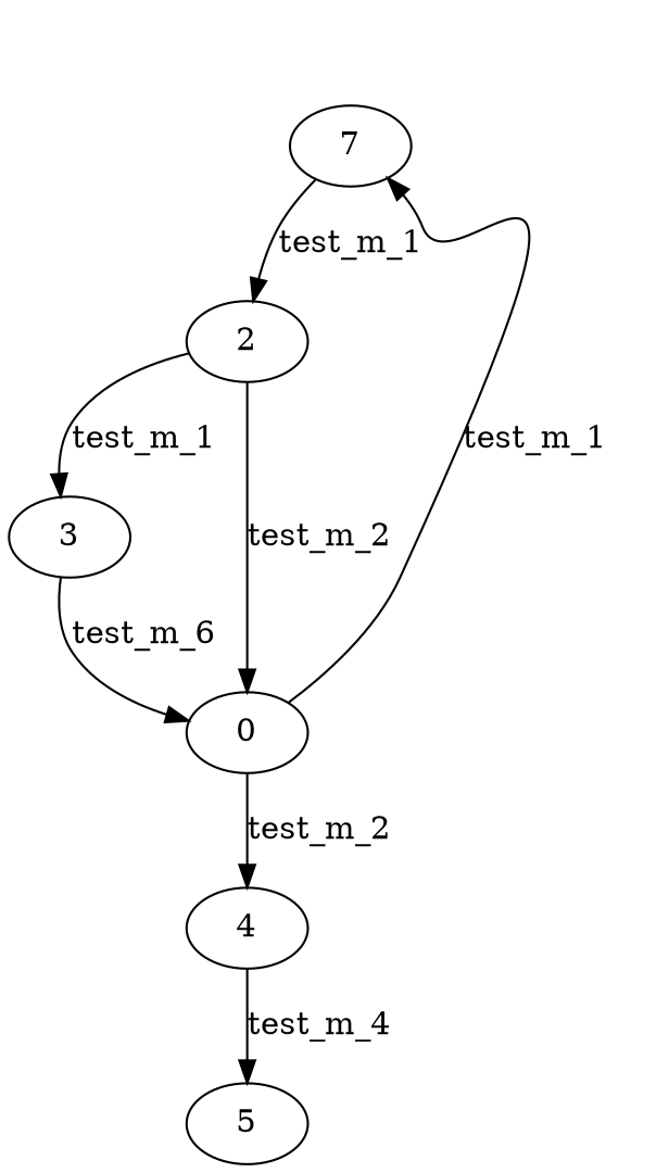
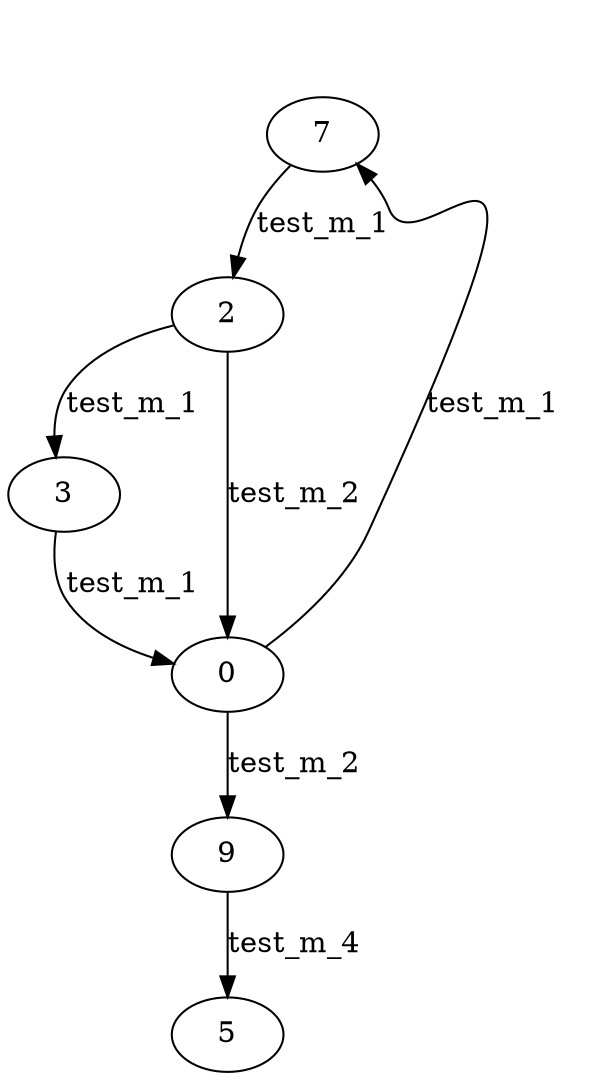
  digraph {
    n1 [label=7]
    2
    3
    0
-   4
+   4 [label=9]
    5
    n1 -> 2 [label=test_m_1]
    2 -> 3 [label=test_m_1]
    2 -> 0 [label=test_m_2]
-   3 -> 0 [label=test_m_6]
+   3 -> 0 [label=test_m_1]
    0 -> n1 [label=test_m_1]
    0 -> 4 [label=test_m_2]
    4 -> 5 [label=test_m_4]
  }
